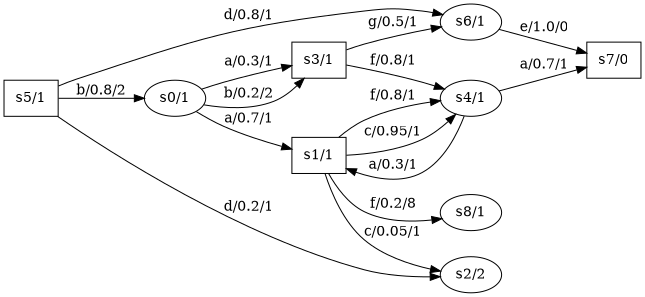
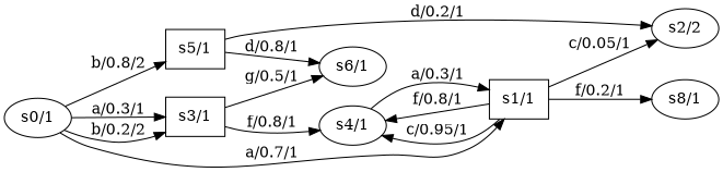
  digraph {
    rankdir=LR
    n1 [label="s2/2"]
    n2 [label="s6/1"]
-   n3 [label="s7/0" shape=box]
    n4 [label="s5/1" shape=box]
    n5 [label="s1/1" shape=box]
    n6 [label="s4/1"]
    n7 [label="s8/1"]
    n8 [label="s0/1"]
    n9 [label="s3/1" shape=box]
-   n2 -> n3 [label="e/1.0/0"]
    n4 -> n1 [label="d/0.2/1"]
    n4 -> n2 [label="d/0.8/1"]
    n5 -> n1 [label="c/0.05/1"]
    n5 -> n6 [label="f/0.8/1"]
    n5 -> n6 [label="c/0.95/1"]
-   n5 -> n7 [label="f/0.2/8"]
-   n6 -> n3 [label="a/0.7/1"]
+   n5 -> n7 [label="f/0.2/1"]
    n6 -> n5 [label="a/0.3/1"]
-   n4 -> n8 [label="b/0.8/2"]
+   n8 -> n4 [label="b/0.8/2"]
    n8 -> n5 [label="a/0.7/1"]
    n8 -> n9 [label="a/0.3/1"]
    n8 -> n9 [label="b/0.2/2"]
    n9 -> n2 [label="g/0.5/1"]
    n9 -> n6 [label="f/0.8/1"]
  }
